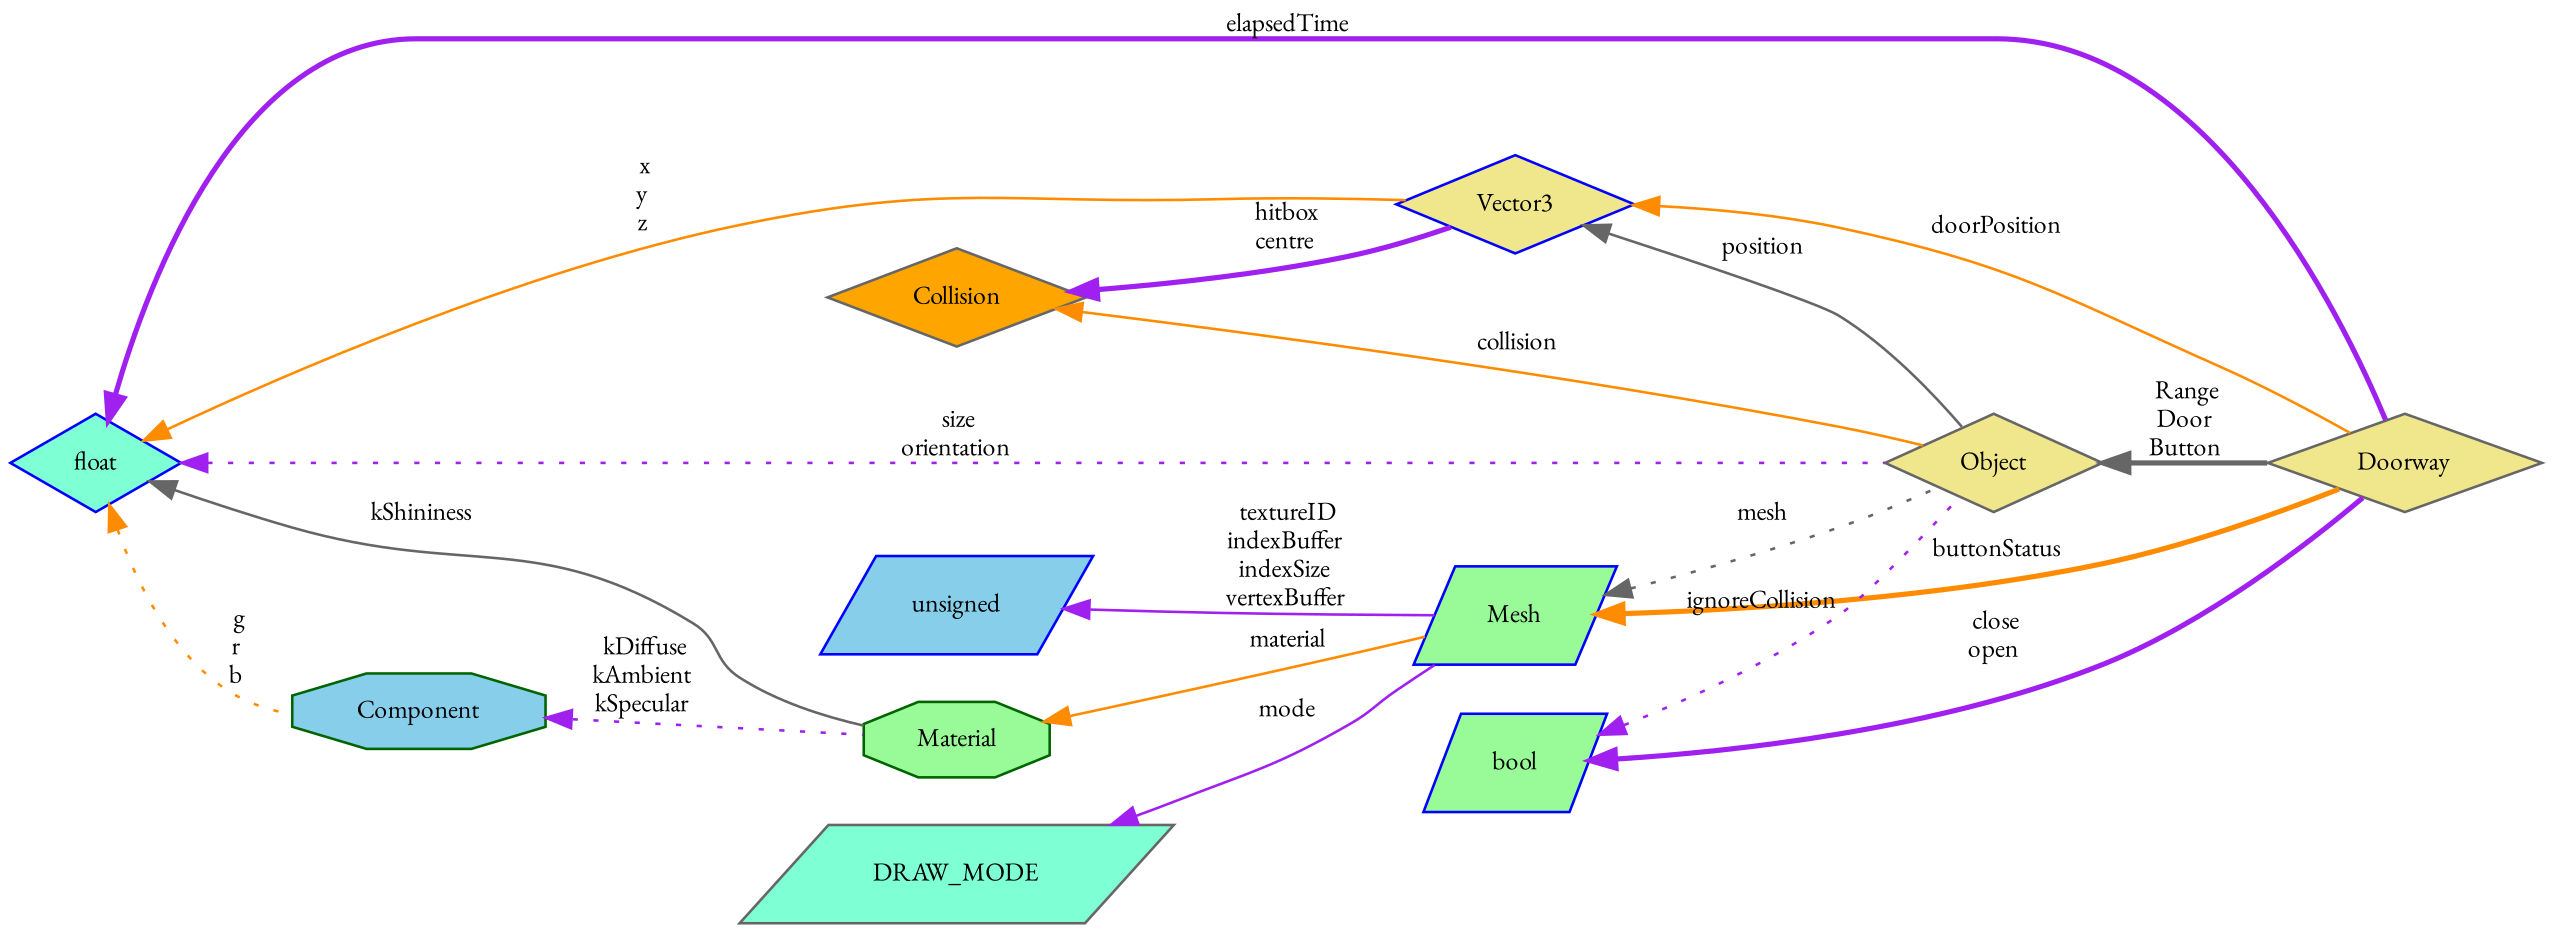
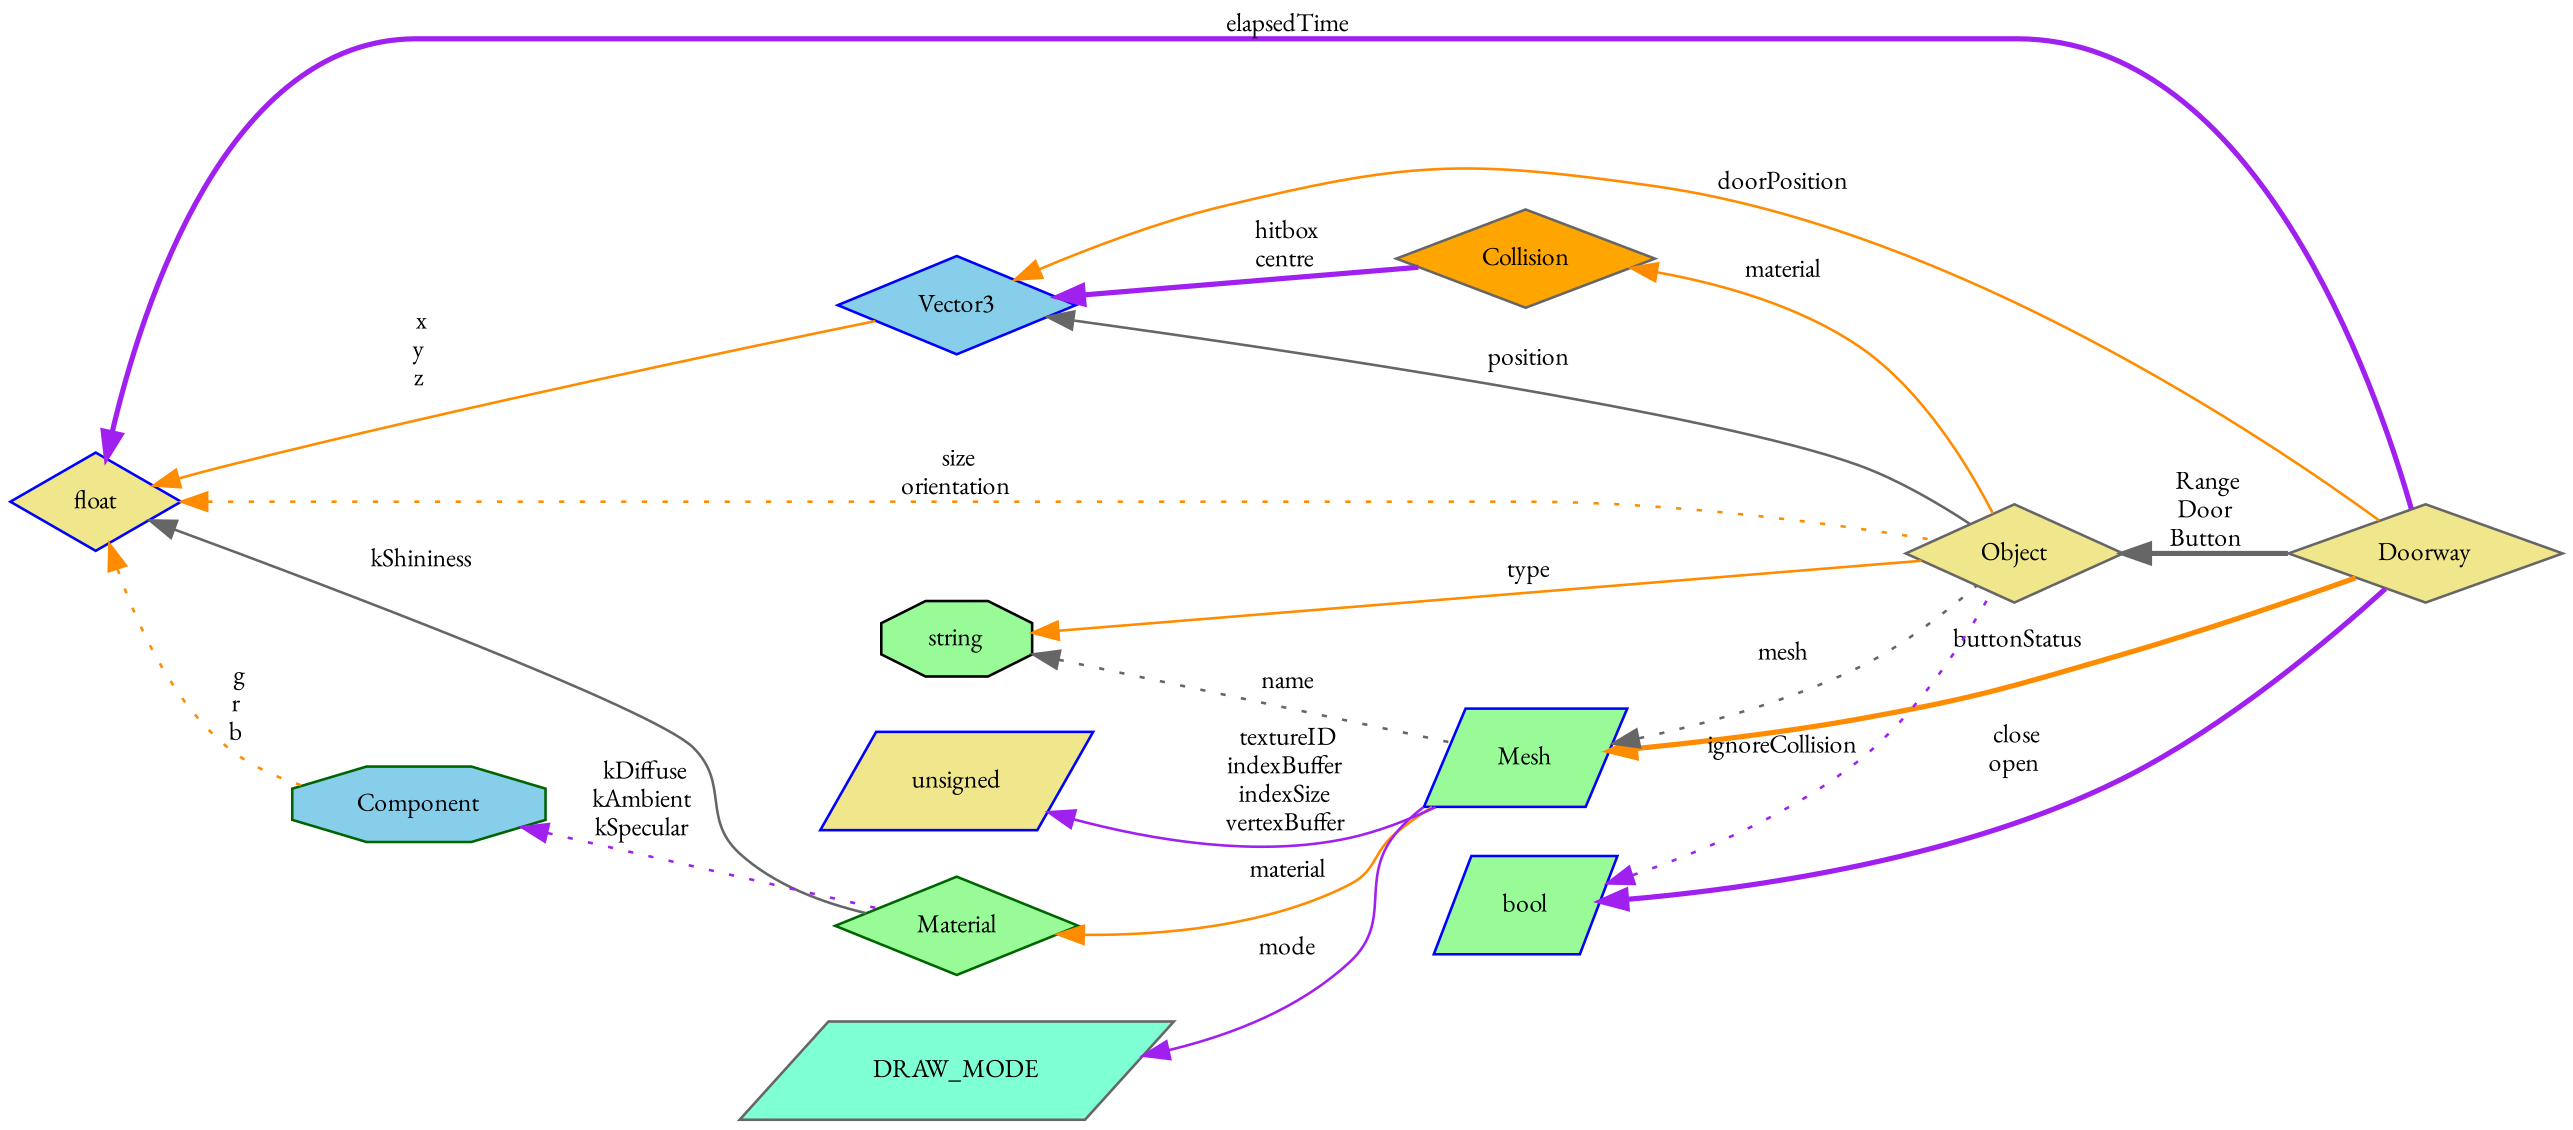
  digraph {
    fontname="EB Garamond"
    rankdir=LR
    node [color=blue fillcolor=palegreen fontname="EB Garamond" fontsize=10 shape=diamond style=filled]
    edge [color=darkorange dir=back fontname="EB Garamond" fontsize=10 labelfontname=Helvetica labelfontsize=10 style=solid]
    n1 [color=gray40 fillcolor=khaki fontcolor=black height=0.2 label=Doorway width=0.4]
-   n2 [fillcolor=aquamarine height=0.2 label=float width=0.4]
-   n3 [fillcolor=khaki height=0.2 label=Vector3 width=0.4]
-   n4 [color=darkgreen height=0.2 label=Material shape=octagon width=0.4]
+   n2 [fillcolor=khaki height=0.2 label=float width=0.4]
+   n3 [fillcolor=skyblue height=0.2 label=Vector3 width=0.4]
+   n4 [color=darkgreen height=0.2 label=Material width=0.4]
    n5 [color=darkgreen fillcolor=skyblue height=0.2 label=Component shape=octagon width=0.4]
    n6 [color=gray40 fillcolor=khaki height=0.2 label=Object width=0.4]
    n7 [color=gray40 fillcolor=orange height=0.2 label=Collision width=0.4]
    n8 [height=0.2 label=Mesh shape=parallelogram width=0.4]
    n9 [height=0.2 label=bool shape=parallelogram width=0.4]
    n10 [color=gray40 fillcolor=aquamarine height=0.2 label=DRAW_MODE shape=parallelogram width=0.4]
-   n12 [fillcolor=skyblue height=0.2 label=unsigned shape=parallelogram width=0.4]
+   n11 [color=black height=0.2 label=string shape=octagon width=0.4]
+   n12 [fillcolor=khaki height=0.2 label=unsigned shape=parallelogram width=0.4]
    n2 -> n1 [color=purple label=" elapsedTime" style=bold]
    n2 -> n3 [label=" x\ny\nz"]
    n2 -> n4 [color=gray40 label=" kShininess"]
    n2 -> n5 [label=" g\nr\nb" style=dotted]
-   n2 -> n6 [color=purple label=" size\norientation" style=dotted]
+   n2 -> n6 [label=" size\norientation" style=dotted]
    n3 -> n1 [label=" doorPosition"]
    n3 -> n6 [color=gray40 label=" position"]
-   n7 -> n3 [color=purple label=" hitbox\ncentre" style=bold]
+   n3 -> n7 [color=purple label=" hitbox\ncentre" style=bold]
    n4 -> n8 [label=" material"]
    n5 -> n4 [color=purple label=" kDiffuse\nkAmbient\nkSpecular" style=dotted]
    n6 -> n1 [color=gray40 label=" Range\nDoor\nButton" style=bold]
-   n7 -> n6 [label=" collision"]
+   n7 -> n6 [label=" material"]
    n8 -> n1 [label=" buttonStatus" style=bold]
    n8 -> n6 [color=gray40 label=" mesh" style=dotted]
    n9 -> n1 [color=purple label=" close\nopen" style=bold]
    n9 -> n6 [color=purple label=" ignoreCollision" style=dotted]
    n10 -> n8 [color=purple label=" mode"]
+   n11 -> n6 [label=" type"]
+   n11 -> n8 [color=gray40 label=" name" style=dotted]
    n12 -> n8 [color=purple label=" textureID\nindexBuffer\nindexSize\nvertexBuffer"]
  }
